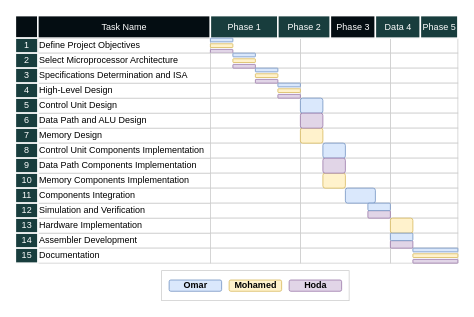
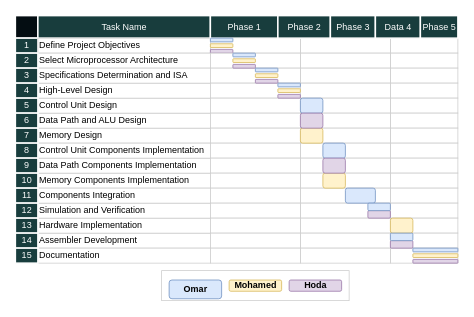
  <mxCell id="0" style=";html=1;" />
  <mxCell id="1" style=";html=1;" parent="0" />
  <mxCell id="2" value="" style="align=left;strokeColor=#CCCCCC;html=1;fillColor=none;" parent="1" vertex="1"><mxGeometry x="215" y="360" width="250" height="40" as="geometry" /></mxCell>
  <mxCell id="3" value="" style="align=left;strokeColor=#CCCCCC;html=1;" parent="1" vertex="1"><mxGeometry x="520" y="50" width="90" height="20" as="geometry" /></mxCell>
  <mxCell id="4" value="" style="align=left;strokeColor=#CCCCCC;html=1;" parent="1" vertex="1"><mxGeometry x="400" y="50" width="120" height="20" as="geometry" /></mxCell>
  <mxCell id="5" value="" style="align=left;strokeColor=#CCCCCC;html=1;verticalAlign=middle;" parent="1" vertex="1"><mxGeometry x="280" y="50" width="120" height="20" as="geometry" /></mxCell>
  <mxCell id="6" value="" style="strokeWidth=2;fontStyle=0;html=1;fillColor=#040D12;strokeColor=#FFFFFF;" parent="1" vertex="1"><mxGeometry x="20" y="20" width="30" height="30" as="geometry" /></mxCell>
- <mxCell id="7" value="&lt;font color=&quot;#ffffff&quot;&gt;Task Name&lt;/font&gt;" style="strokeWidth=2;fontStyle=0;html=1;fillColor=#040D12;strokeColor=#FFFFFF;" parent="1" vertex="1"><mxGeometry x="50" y="20" width="230" height="30" as="geometry" /></mxCell>
+ <mxCell id="7" value="&lt;font color=&quot;#ffffff&quot;&gt;Task Name&lt;/font&gt;" style="strokeWidth=2;fontStyle=0;html=1;fillColor=#183d3d;strokeColor=#FFFFFF;" parent="1" vertex="1"><mxGeometry x="50" y="20" width="230" height="30" as="geometry" /></mxCell>
  <mxCell id="8" value="&lt;font color=&quot;#ffffff&quot;&gt;1&lt;/font&gt;" style="strokeWidth=2;fontStyle=0;html=1;fillColor=#183D3D;strokeColor=#FFFFFF;verticalAlign=middle;" parent="1" vertex="1"><mxGeometry x="20" y="50" width="30" height="20" as="geometry" /></mxCell>
  <mxCell id="9" value="Define Project Objectives" style="align=left;strokeColor=#CCCCCC;html=1;verticalAlign=middle;" parent="1" vertex="1"><mxGeometry x="50" y="50" width="230" height="20" as="geometry" /></mxCell>
  <mxCell id="10" value="Select Microprocessor Architecture" style="align=left;strokeColor=#CCCCCC;html=1;verticalAlign=middle;" parent="1" vertex="1"><mxGeometry x="50" y="70" width="230" height="20" as="geometry" /></mxCell>
  <mxCell id="11" value="Assembler Development" style="align=left;strokeColor=#CCCCCC;html=1;verticalAlign=middle;" parent="1" vertex="1"><mxGeometry x="50" y="310" width="230" height="20" as="geometry" /></mxCell>
  <mxCell id="12" value="Memory Components Implementation" style="align=left;strokeColor=#CCCCCC;html=1;verticalAlign=middle;" parent="1" vertex="1"><mxGeometry x="50" y="230" width="230" height="20" as="geometry" /></mxCell>
  <mxCell id="13" value="Data Path Components Implementation" style="align=left;strokeColor=#CCCCCC;html=1;verticalAlign=middle;" parent="1" vertex="1"><mxGeometry x="50" y="210" width="230" height="20" as="geometry" /></mxCell>
  <mxCell id="14" value="Documentation" style="align=left;strokeColor=#CCCCCC;html=1;verticalAlign=middle;" parent="1" vertex="1"><mxGeometry x="50" y="330" width="230" height="20" as="geometry" /></mxCell>
  <mxCell id="15" value="Hardware Implementation" style="align=left;strokeColor=#CCCCCC;html=1;verticalAlign=middle;" parent="1" vertex="1"><mxGeometry x="50" y="290" width="230" height="20" as="geometry" /></mxCell>
  <mxCell id="16" value="Simulation and Verification" style="align=left;strokeColor=#CCCCCC;html=1;verticalAlign=middle;" parent="1" vertex="1"><mxGeometry x="50" y="270" width="230" height="20" as="geometry" /></mxCell>
  <mxCell id="17" value="Memory Design" style="align=left;strokeColor=#CCCCCC;html=1;verticalAlign=middle;" parent="1" vertex="1"><mxGeometry x="50" y="170" width="230" height="20" as="geometry" /></mxCell>
  <mxCell id="18" value="Data Path and ALU Design" style="align=left;strokeColor=#CCCCCC;html=1;verticalAlign=middle;" parent="1" vertex="1"><mxGeometry x="50" y="150" width="230" height="20" as="geometry" /></mxCell>
  <mxCell id="19" value="Control Unit Design" style="align=left;strokeColor=#CCCCCC;html=1;verticalAlign=middle;" parent="1" vertex="1"><mxGeometry x="50" y="130" width="230" height="20" as="geometry" /></mxCell>
  <mxCell id="20" value="High-Level Design" style="align=left;strokeColor=#CCCCCC;html=1;verticalAlign=middle;" parent="1" vertex="1"><mxGeometry x="50" y="110" width="230" height="20" as="geometry" /></mxCell>
  <mxCell id="21" value="Specifications Determination and ISA" style="align=left;strokeColor=#CCCCCC;html=1;verticalAlign=middle;" parent="1" vertex="1"><mxGeometry x="50" y="90" width="230" height="20" as="geometry" /></mxCell>
- <mxCell id="22" value="&lt;b&gt;Omar&lt;/b&gt;" style="align=center;strokeColor=#6c8ebf;html=1;fillColor=#dae8fc;rounded=1;glass=0;sketch=0;shadow=0;" parent="1" vertex="1"><mxGeometry x="225" y="372.5" width="70" height="15" as="geometry" /></mxCell>
+ <mxCell id="22" value="&lt;b&gt;Omar&lt;/b&gt;" style="align=center;strokeColor=#6c8ebf;html=1;fillColor=#dae8fc;rounded=1;glass=0;sketch=0;shadow=0;" parent="1" vertex="1"><mxGeometry x="225" y="372.5" width="70" height="25" as="geometry" /></mxCell>
  <mxCell id="23" value="&lt;font color=&quot;#ffffff&quot;&gt;Phase 1&lt;/font&gt;" style="strokeWidth=2;fontStyle=0;html=1;fillColor=#183D3D;strokeColor=#FFFFFF;" parent="1" vertex="1"><mxGeometry x="280" y="20" width="90" height="30" as="geometry" /></mxCell>
  <mxCell id="24" value="&lt;font color=&quot;#ffffff&quot;&gt;Phase 2&lt;/font&gt;" style="strokeWidth=2;fontStyle=0;html=1;fillColor=#183D3D;strokeColor=#FFFFFF;" parent="1" vertex="1"><mxGeometry x="370" y="20" width="70" height="30" as="geometry" /></mxCell>
- <mxCell id="25" value="&lt;font color=&quot;#ffffff&quot;&gt;Phase 3&lt;/font&gt;" style="strokeWidth=2;fontStyle=0;html=1;fillColor=#040d12;strokeColor=#FFFFFF;" parent="1" vertex="1"><mxGeometry x="440" y="20" width="60" height="30" as="geometry" /></mxCell>
+ <mxCell id="25" value="&lt;font color=&quot;#ffffff&quot;&gt;Phase 3&lt;/font&gt;" style="strokeWidth=2;fontStyle=0;html=1;fillColor=#183D3D;strokeColor=#FFFFFF;" parent="1" vertex="1"><mxGeometry x="440" y="20" width="60" height="30" as="geometry" /></mxCell>
  <mxCell id="26" value="&lt;font color=&quot;#ffffff&quot;&gt;Data 4&lt;/font&gt;" style="strokeWidth=2;fontStyle=0;html=1;fillColor=#183D3D;strokeColor=#FFFFFF;" parent="1" vertex="1"><mxGeometry x="500" y="20" width="60" height="30" as="geometry" /></mxCell>
  <mxCell id="27" value="&lt;font color=&quot;#ffffff&quot;&gt;Phase 5&lt;/font&gt;" style="strokeWidth=2;fontStyle=0;html=1;fillColor=#183D3D;strokeColor=#FFFFFF;" parent="1" vertex="1"><mxGeometry x="560" y="20" width="50" height="30" as="geometry" /></mxCell>
  <mxCell id="28" value="Control Unit Components Implementation" style="align=left;strokeColor=#CCCCCC;html=1;verticalAlign=middle;" parent="1" vertex="1"><mxGeometry x="50" y="190" width="230" height="20" as="geometry" /></mxCell>
  <mxCell id="29" value="&lt;font color=&quot;#ffffff&quot;&gt;2&lt;br&gt;&lt;/font&gt;" style="strokeWidth=2;fontStyle=0;html=1;fillColor=#183D3D;strokeColor=#FFFFFF;verticalAlign=middle;" parent="1" vertex="1"><mxGeometry x="20" y="70" width="30" height="20" as="geometry" /></mxCell>
  <mxCell id="30" value="Components Integration" style="align=left;strokeColor=#CCCCCC;html=1;verticalAlign=middle;" parent="1" vertex="1"><mxGeometry x="50" y="250" width="230" height="20" as="geometry" /></mxCell>
  <mxCell id="31" value="&lt;b&gt;Mohamed&lt;/b&gt;" style="align=center;strokeColor=#d6b656;html=1;fillColor=#fff2cc;rounded=1;glass=0;sketch=0;shadow=0;" parent="1" vertex="1"><mxGeometry x="305" y="372.5" width="70" height="15" as="geometry" /></mxCell>
  <mxCell id="32" value="&lt;b&gt;Hoda&lt;/b&gt;" style="align=center;strokeColor=#9673a6;html=1;fillColor=#e1d5e7;rounded=1;glass=0;sketch=0;shadow=0;" parent="1" vertex="1"><mxGeometry x="385" y="372.5" width="70" height="15" as="geometry" /></mxCell>
  <mxCell id="33" value="" style="align=center;strokeColor=#9673a6;html=1;fillColor=#e1d5e7;rounded=1;glass=0;sketch=0;shadow=0;" parent="1" vertex="1"><mxGeometry x="280" y="65" width="30" height="5" as="geometry" /></mxCell>
  <mxCell id="34" value="" style="align=center;strokeColor=#d6b656;html=1;fillColor=#fff2cc;rounded=1;glass=0;sketch=0;shadow=0;" parent="1" vertex="1"><mxGeometry x="280" y="57.5" width="30" height="5" as="geometry" /></mxCell>
  <mxCell id="35" value="" style="align=center;strokeColor=#6c8ebf;html=1;fillColor=#dae8fc;rounded=1;glass=0;sketch=0;shadow=0;" parent="1" vertex="1"><mxGeometry x="280" y="50" width="30" height="5" as="geometry" /></mxCell>
  <mxCell id="36" value="&lt;font color=&quot;#ffffff&quot;&gt;3&lt;br&gt;&lt;/font&gt;" style="strokeWidth=2;fontStyle=0;html=1;fillColor=#183D3D;strokeColor=#FFFFFF;verticalAlign=middle;" parent="1" vertex="1"><mxGeometry x="20" y="90" width="30" height="20" as="geometry" /></mxCell>
  <mxCell id="37" value="&lt;font color=&quot;#ffffff&quot;&gt;4&lt;br&gt;&lt;/font&gt;" style="strokeWidth=2;fontStyle=0;html=1;fillColor=#183D3D;strokeColor=#FFFFFF;verticalAlign=middle;" parent="1" vertex="1"><mxGeometry x="20" y="110" width="30" height="20" as="geometry" /></mxCell>
  <mxCell id="38" value="&lt;font color=&quot;#ffffff&quot;&gt;5&lt;br&gt;&lt;/font&gt;" style="strokeWidth=2;fontStyle=0;html=1;fillColor=#183D3D;strokeColor=#FFFFFF;verticalAlign=middle;" parent="1" vertex="1"><mxGeometry x="20" y="130" width="30" height="20" as="geometry" /></mxCell>
  <mxCell id="39" value="&lt;font color=&quot;#ffffff&quot;&gt;6&lt;br&gt;&lt;/font&gt;" style="strokeWidth=2;fontStyle=0;html=1;fillColor=#183D3D;strokeColor=#FFFFFF;verticalAlign=middle;" parent="1" vertex="1"><mxGeometry x="20" y="150" width="30" height="20" as="geometry" /></mxCell>
  <mxCell id="40" value="&lt;font color=&quot;#ffffff&quot;&gt;7&lt;br&gt;&lt;/font&gt;" style="strokeWidth=2;fontStyle=0;html=1;fillColor=#183D3D;strokeColor=#FFFFFF;verticalAlign=middle;" parent="1" vertex="1"><mxGeometry x="20" y="170" width="30" height="20" as="geometry" /></mxCell>
  <mxCell id="41" value="&lt;font color=&quot;#ffffff&quot;&gt;8&lt;br&gt;&lt;/font&gt;" style="strokeWidth=2;fontStyle=0;html=1;fillColor=#183D3D;strokeColor=#FFFFFF;verticalAlign=middle;" parent="1" vertex="1"><mxGeometry x="20" y="190" width="30" height="20" as="geometry" /></mxCell>
  <mxCell id="42" value="&lt;font color=&quot;#ffffff&quot;&gt;9&lt;br&gt;&lt;/font&gt;" style="strokeWidth=2;fontStyle=0;html=1;fillColor=#183D3D;strokeColor=#FFFFFF;verticalAlign=middle;" parent="1" vertex="1"><mxGeometry x="20" y="210" width="30" height="20" as="geometry" /></mxCell>
  <mxCell id="43" value="&lt;font color=&quot;#ffffff&quot;&gt;10&lt;br&gt;&lt;/font&gt;" style="strokeWidth=2;fontStyle=0;html=1;fillColor=#183D3D;strokeColor=#FFFFFF;verticalAlign=middle;" parent="1" vertex="1"><mxGeometry x="20" y="230" width="30" height="20" as="geometry" /></mxCell>
  <mxCell id="44" value="&lt;font color=&quot;#ffffff&quot;&gt;11&lt;br&gt;&lt;/font&gt;" style="strokeWidth=2;fontStyle=0;html=1;fillColor=#183D3D;strokeColor=#FFFFFF;verticalAlign=middle;" parent="1" vertex="1"><mxGeometry x="20" y="250" width="30" height="20" as="geometry" /></mxCell>
  <mxCell id="45" value="&lt;font color=&quot;#ffffff&quot;&gt;12&lt;br&gt;&lt;/font&gt;" style="strokeWidth=2;fontStyle=0;html=1;fillColor=#183D3D;strokeColor=#FFFFFF;verticalAlign=middle;" parent="1" vertex="1"><mxGeometry x="20" y="270" width="30" height="20" as="geometry" /></mxCell>
  <mxCell id="46" value="&lt;font color=&quot;#ffffff&quot;&gt;13&lt;br&gt;&lt;/font&gt;" style="strokeWidth=2;fontStyle=0;html=1;fillColor=#183D3D;strokeColor=#FFFFFF;verticalAlign=middle;" parent="1" vertex="1"><mxGeometry x="20" y="290" width="30" height="20" as="geometry" /></mxCell>
  <mxCell id="47" value="&lt;font color=&quot;#ffffff&quot;&gt;14&lt;br&gt;&lt;/font&gt;" style="strokeWidth=2;fontStyle=0;html=1;fillColor=#183D3D;strokeColor=#FFFFFF;verticalAlign=middle;" parent="1" vertex="1"><mxGeometry x="20" y="310" width="30" height="20" as="geometry" /></mxCell>
  <mxCell id="48" value="&lt;font color=&quot;#ffffff&quot;&gt;15&lt;br&gt;&lt;/font&gt;" style="strokeWidth=2;fontStyle=0;html=1;fillColor=#183D3D;strokeColor=#FFFFFF;verticalAlign=middle;" parent="1" vertex="1"><mxGeometry x="20" y="330" width="30" height="20" as="geometry" /></mxCell>
  <mxCell id="49" value="" style="align=left;strokeColor=#CCCCCC;html=1;" parent="1" vertex="1"><mxGeometry x="520" y="70" width="90" height="20" as="geometry" /></mxCell>
  <mxCell id="50" value="" style="align=left;strokeColor=#CCCCCC;html=1;" parent="1" vertex="1"><mxGeometry x="400" y="70" width="120" height="20" as="geometry" /></mxCell>
  <mxCell id="51" value="" style="align=left;strokeColor=#CCCCCC;html=1;verticalAlign=middle;" parent="1" vertex="1"><mxGeometry x="280" y="70" width="120" height="20" as="geometry" /></mxCell>
  <mxCell id="52" value="" style="align=left;strokeColor=#CCCCCC;html=1;" parent="1" vertex="1"><mxGeometry x="520" y="90" width="90" height="20" as="geometry" /></mxCell>
  <mxCell id="53" value="" style="align=left;strokeColor=#CCCCCC;html=1;" parent="1" vertex="1"><mxGeometry x="400" y="90" width="120" height="20" as="geometry" /></mxCell>
  <mxCell id="54" value="" style="align=left;strokeColor=#CCCCCC;html=1;verticalAlign=middle;" parent="1" vertex="1"><mxGeometry x="280" y="90" width="120" height="20" as="geometry" /></mxCell>
  <mxCell id="55" value="" style="align=left;strokeColor=#CCCCCC;html=1;" parent="1" vertex="1"><mxGeometry x="520" y="110" width="90" height="20" as="geometry" /></mxCell>
  <mxCell id="56" value="" style="align=left;strokeColor=#CCCCCC;html=1;" parent="1" vertex="1"><mxGeometry x="400" y="110" width="120" height="20" as="geometry" /></mxCell>
  <mxCell id="57" value="" style="align=left;strokeColor=#CCCCCC;html=1;verticalAlign=middle;" parent="1" vertex="1"><mxGeometry x="280" y="110" width="120" height="20" as="geometry" /></mxCell>
  <mxCell id="58" value="" style="align=left;strokeColor=#CCCCCC;html=1;" parent="1" vertex="1"><mxGeometry x="520" y="130" width="90" height="20" as="geometry" /></mxCell>
  <mxCell id="59" value="" style="align=left;strokeColor=#CCCCCC;html=1;" parent="1" vertex="1"><mxGeometry x="400" y="130" width="120" height="20" as="geometry" /></mxCell>
  <mxCell id="60" value="" style="align=left;strokeColor=#CCCCCC;html=1;verticalAlign=middle;" parent="1" vertex="1"><mxGeometry x="280" y="130" width="120" height="20" as="geometry" /></mxCell>
  <mxCell id="61" value="" style="align=left;strokeColor=#CCCCCC;html=1;" parent="1" vertex="1"><mxGeometry x="520" y="150" width="90" height="20" as="geometry" /></mxCell>
  <mxCell id="62" value="" style="align=left;strokeColor=#CCCCCC;html=1;" parent="1" vertex="1"><mxGeometry x="400" y="150" width="120" height="20" as="geometry" /></mxCell>
  <mxCell id="63" value="" style="align=left;strokeColor=#CCCCCC;html=1;verticalAlign=middle;" parent="1" vertex="1"><mxGeometry x="280" y="150" width="120" height="20" as="geometry" /></mxCell>
  <mxCell id="64" value="" style="align=left;strokeColor=#CCCCCC;html=1;" parent="1" vertex="1"><mxGeometry x="520" y="170" width="90" height="20" as="geometry" /></mxCell>
  <mxCell id="65" value="" style="align=left;strokeColor=#CCCCCC;html=1;" parent="1" vertex="1"><mxGeometry x="400" y="170" width="120" height="20" as="geometry" /></mxCell>
  <mxCell id="66" value="" style="align=left;strokeColor=#CCCCCC;html=1;verticalAlign=middle;" parent="1" vertex="1"><mxGeometry x="280" y="170" width="120" height="20" as="geometry" /></mxCell>
  <mxCell id="67" value="" style="align=left;strokeColor=#CCCCCC;html=1;" parent="1" vertex="1"><mxGeometry x="520" y="190" width="90" height="20" as="geometry" /></mxCell>
  <mxCell id="68" value="" style="align=left;strokeColor=#CCCCCC;html=1;" parent="1" vertex="1"><mxGeometry x="400" y="190" width="120" height="20" as="geometry" /></mxCell>
  <mxCell id="69" value="" style="align=left;strokeColor=#CCCCCC;html=1;verticalAlign=middle;" parent="1" vertex="1"><mxGeometry x="280" y="190" width="120" height="20" as="geometry" /></mxCell>
  <mxCell id="70" value="" style="align=left;strokeColor=#CCCCCC;html=1;" parent="1" vertex="1"><mxGeometry x="520" y="210" width="90" height="20" as="geometry" /></mxCell>
  <mxCell id="71" value="" style="align=left;strokeColor=#CCCCCC;html=1;" parent="1" vertex="1"><mxGeometry x="400" y="210" width="120" height="20" as="geometry" /></mxCell>
  <mxCell id="72" value="" style="align=left;strokeColor=#CCCCCC;html=1;verticalAlign=middle;" parent="1" vertex="1"><mxGeometry x="280" y="210" width="120" height="20" as="geometry" /></mxCell>
  <mxCell id="73" value="" style="align=left;strokeColor=#CCCCCC;html=1;" parent="1" vertex="1"><mxGeometry x="520" y="230" width="90" height="20" as="geometry" /></mxCell>
  <mxCell id="74" value="" style="align=left;strokeColor=#CCCCCC;html=1;" parent="1" vertex="1"><mxGeometry x="400" y="230" width="120" height="20" as="geometry" /></mxCell>
  <mxCell id="75" value="" style="align=left;strokeColor=#CCCCCC;html=1;verticalAlign=middle;" parent="1" vertex="1"><mxGeometry x="280" y="230" width="120" height="20" as="geometry" /></mxCell>
  <mxCell id="76" value="" style="align=left;strokeColor=#CCCCCC;html=1;" parent="1" vertex="1"><mxGeometry x="520" y="250" width="90" height="20" as="geometry" /></mxCell>
  <mxCell id="77" value="" style="align=left;strokeColor=#CCCCCC;html=1;" parent="1" vertex="1"><mxGeometry x="400" y="250" width="120" height="20" as="geometry" /></mxCell>
  <mxCell id="78" value="" style="align=left;strokeColor=#CCCCCC;html=1;verticalAlign=middle;" parent="1" vertex="1"><mxGeometry x="280" y="250" width="120" height="20" as="geometry" /></mxCell>
  <mxCell id="79" value="" style="align=left;strokeColor=#CCCCCC;html=1;" parent="1" vertex="1"><mxGeometry x="520" y="270" width="90" height="20" as="geometry" /></mxCell>
  <mxCell id="80" value="" style="align=left;strokeColor=#CCCCCC;html=1;" parent="1" vertex="1"><mxGeometry x="400" y="270" width="120" height="20" as="geometry" /></mxCell>
  <mxCell id="81" value="" style="align=left;strokeColor=#CCCCCC;html=1;verticalAlign=middle;" parent="1" vertex="1"><mxGeometry x="280" y="270" width="120" height="20" as="geometry" /></mxCell>
  <mxCell id="82" value="" style="align=left;strokeColor=#CCCCCC;html=1;" parent="1" vertex="1"><mxGeometry x="520" y="290" width="90" height="20" as="geometry" /></mxCell>
  <mxCell id="83" value="" style="align=left;strokeColor=#CCCCCC;html=1;" parent="1" vertex="1"><mxGeometry x="400" y="290" width="120" height="20" as="geometry" /></mxCell>
  <mxCell id="84" value="" style="align=left;strokeColor=#CCCCCC;html=1;verticalAlign=middle;" parent="1" vertex="1"><mxGeometry x="280" y="290" width="120" height="20" as="geometry" /></mxCell>
  <mxCell id="85" value="" style="align=left;strokeColor=#CCCCCC;html=1;" parent="1" vertex="1"><mxGeometry x="520" y="310" width="90" height="20" as="geometry" /></mxCell>
  <mxCell id="86" value="" style="align=left;strokeColor=#CCCCCC;html=1;" parent="1" vertex="1"><mxGeometry x="400" y="310" width="120" height="20" as="geometry" /></mxCell>
  <mxCell id="87" value="" style="align=left;strokeColor=#CCCCCC;html=1;verticalAlign=middle;" parent="1" vertex="1"><mxGeometry x="280" y="310" width="120" height="20" as="geometry" /></mxCell>
  <mxCell id="88" value="" style="align=left;strokeColor=#CCCCCC;html=1;" parent="1" vertex="1"><mxGeometry x="520" y="330" width="90" height="20" as="geometry" /></mxCell>
  <mxCell id="89" value="" style="align=left;strokeColor=#CCCCCC;html=1;" parent="1" vertex="1"><mxGeometry x="400" y="330" width="120" height="20" as="geometry" /></mxCell>
  <mxCell id="90" value="" style="align=left;strokeColor=#CCCCCC;html=1;verticalAlign=middle;" parent="1" vertex="1"><mxGeometry x="280" y="330" width="120" height="20" as="geometry" /></mxCell>
  <mxCell id="91" value="" style="align=center;strokeColor=#9673a6;html=1;fillColor=#e1d5e7;rounded=1;glass=0;sketch=0;shadow=0;" parent="1" vertex="1"><mxGeometry x="310" y="85" width="30" height="5" as="geometry" /></mxCell>
  <mxCell id="92" value="" style="align=center;strokeColor=#d6b656;html=1;fillColor=#fff2cc;rounded=1;glass=0;sketch=0;shadow=0;" parent="1" vertex="1"><mxGeometry x="310" y="77.5" width="30" height="5" as="geometry" /></mxCell>
  <mxCell id="93" value="" style="align=center;strokeColor=#6c8ebf;html=1;fillColor=#dae8fc;rounded=1;glass=0;sketch=0;shadow=0;" parent="1" vertex="1"><mxGeometry x="310" y="70" width="30" height="5" as="geometry" /></mxCell>
  <mxCell id="94" value="" style="align=center;strokeColor=#9673a6;html=1;fillColor=#e1d5e7;rounded=1;glass=0;sketch=0;shadow=0;" parent="1" vertex="1"><mxGeometry x="340" y="105" width="30" height="5" as="geometry" /></mxCell>
  <mxCell id="95" value="" style="align=center;strokeColor=#d6b656;html=1;fillColor=#fff2cc;rounded=1;glass=0;sketch=0;shadow=0;" parent="1" vertex="1"><mxGeometry x="340" y="97.5" width="30" height="5" as="geometry" /></mxCell>
  <mxCell id="96" value="" style="align=center;strokeColor=#6c8ebf;html=1;fillColor=#dae8fc;rounded=1;glass=0;sketch=0;shadow=0;" parent="1" vertex="1"><mxGeometry x="340" y="90" width="30" height="5" as="geometry" /></mxCell>
  <mxCell id="97" value="" style="align=center;strokeColor=#9673a6;html=1;fillColor=#e1d5e7;rounded=1;glass=0;sketch=0;shadow=0;" parent="1" vertex="1"><mxGeometry x="370" y="125" width="30" height="5" as="geometry" /></mxCell>
  <mxCell id="98" value="" style="align=center;strokeColor=#d6b656;html=1;fillColor=#fff2cc;rounded=1;glass=0;sketch=0;shadow=0;" parent="1" vertex="1"><mxGeometry x="370" y="117.5" width="30" height="5" as="geometry" /></mxCell>
  <mxCell id="99" value="" style="align=center;strokeColor=#6c8ebf;html=1;fillColor=#dae8fc;rounded=1;glass=0;sketch=0;shadow=0;" parent="1" vertex="1"><mxGeometry x="370" y="110" width="30" height="5" as="geometry" /></mxCell>
  <mxCell id="100" value="" style="align=center;strokeColor=#d6b656;html=1;fillColor=#fff2cc;rounded=1;glass=0;sketch=0;shadow=0;" parent="1" vertex="1"><mxGeometry x="400" y="170" width="30" height="20" as="geometry" /></mxCell>
  <mxCell id="101" value="" style="align=center;strokeColor=#6c8ebf;html=1;fillColor=#dae8fc;rounded=1;glass=0;sketch=0;shadow=0;" parent="1" vertex="1"><mxGeometry x="400" y="130" width="30" height="20" as="geometry" /></mxCell>
  <mxCell id="102" value="" style="align=center;strokeColor=#9673a6;html=1;fillColor=#e1d5e7;rounded=1;glass=0;sketch=0;shadow=0;" parent="1" vertex="1"><mxGeometry x="400" y="150" width="30" height="20" as="geometry" /></mxCell>
  <mxCell id="103" value="" style="align=center;strokeColor=#6c8ebf;html=1;fillColor=#dae8fc;rounded=1;glass=0;sketch=0;shadow=0;" parent="1" vertex="1"><mxGeometry x="430" y="190" width="30" height="20" as="geometry" /></mxCell>
  <mxCell id="104" value="" style="align=center;strokeColor=#d6b656;html=1;fillColor=#fff2cc;rounded=1;glass=0;sketch=0;shadow=0;" parent="1" vertex="1"><mxGeometry x="430" y="230" width="30" height="20" as="geometry" /></mxCell>
  <mxCell id="105" value="" style="align=center;strokeColor=#9673a6;html=1;fillColor=#e1d5e7;rounded=1;glass=0;sketch=0;shadow=0;" parent="1" vertex="1"><mxGeometry x="430" y="210" width="30" height="20" as="geometry" /></mxCell>
  <mxCell id="106" value="" style="align=center;strokeColor=#6c8ebf;html=1;fillColor=#dae8fc;rounded=1;glass=0;sketch=0;shadow=0;" parent="1" vertex="1"><mxGeometry x="460" y="250" width="40" height="20" as="geometry" /></mxCell>
  <mxCell id="107" value="" style="align=center;strokeColor=#9673a6;html=1;fillColor=#e1d5e7;rounded=1;glass=0;sketch=0;shadow=0;" parent="1" vertex="1"><mxGeometry x="490" y="280" width="30" height="10" as="geometry" /></mxCell>
  <mxCell id="108" value="" style="align=center;strokeColor=#6c8ebf;html=1;fillColor=#dae8fc;rounded=1;glass=0;sketch=0;shadow=0;" parent="1" vertex="1"><mxGeometry x="490" y="270" width="30" height="10" as="geometry" /></mxCell>
  <mxCell id="109" value="" style="align=center;strokeColor=#d6b656;html=1;fillColor=#fff2cc;rounded=1;glass=0;sketch=0;shadow=0;" parent="1" vertex="1"><mxGeometry x="520" y="290" width="30" height="20" as="geometry" /></mxCell>
  <mxCell id="110" value="" style="align=center;strokeColor=#9673a6;html=1;fillColor=#e1d5e7;rounded=1;glass=0;sketch=0;shadow=0;" parent="1" vertex="1"><mxGeometry x="520" y="320" width="30" height="10" as="geometry" /></mxCell>
  <mxCell id="111" value="" style="align=center;strokeColor=#6c8ebf;html=1;fillColor=#dae8fc;rounded=1;glass=0;sketch=0;shadow=0;" parent="1" vertex="1"><mxGeometry x="520" y="310" width="30" height="10" as="geometry" /></mxCell>
  <mxCell id="112" value="" style="align=center;strokeColor=#9673a6;html=1;fillColor=#e1d5e7;rounded=1;glass=0;sketch=0;shadow=0;" parent="1" vertex="1"><mxGeometry x="550" y="345" width="60" height="5" as="geometry" /></mxCell>
  <mxCell id="113" value="" style="align=center;strokeColor=#d6b656;html=1;fillColor=#fff2cc;rounded=1;glass=0;sketch=0;shadow=0;" parent="1" vertex="1"><mxGeometry x="550" y="337.5" width="60" height="5" as="geometry" /></mxCell>
  <mxCell id="114" value="" style="align=center;strokeColor=#6c8ebf;html=1;fillColor=#dae8fc;rounded=1;glass=0;sketch=0;shadow=0;" parent="1" vertex="1"><mxGeometry x="550" y="330" width="60" height="5" as="geometry" /></mxCell>
